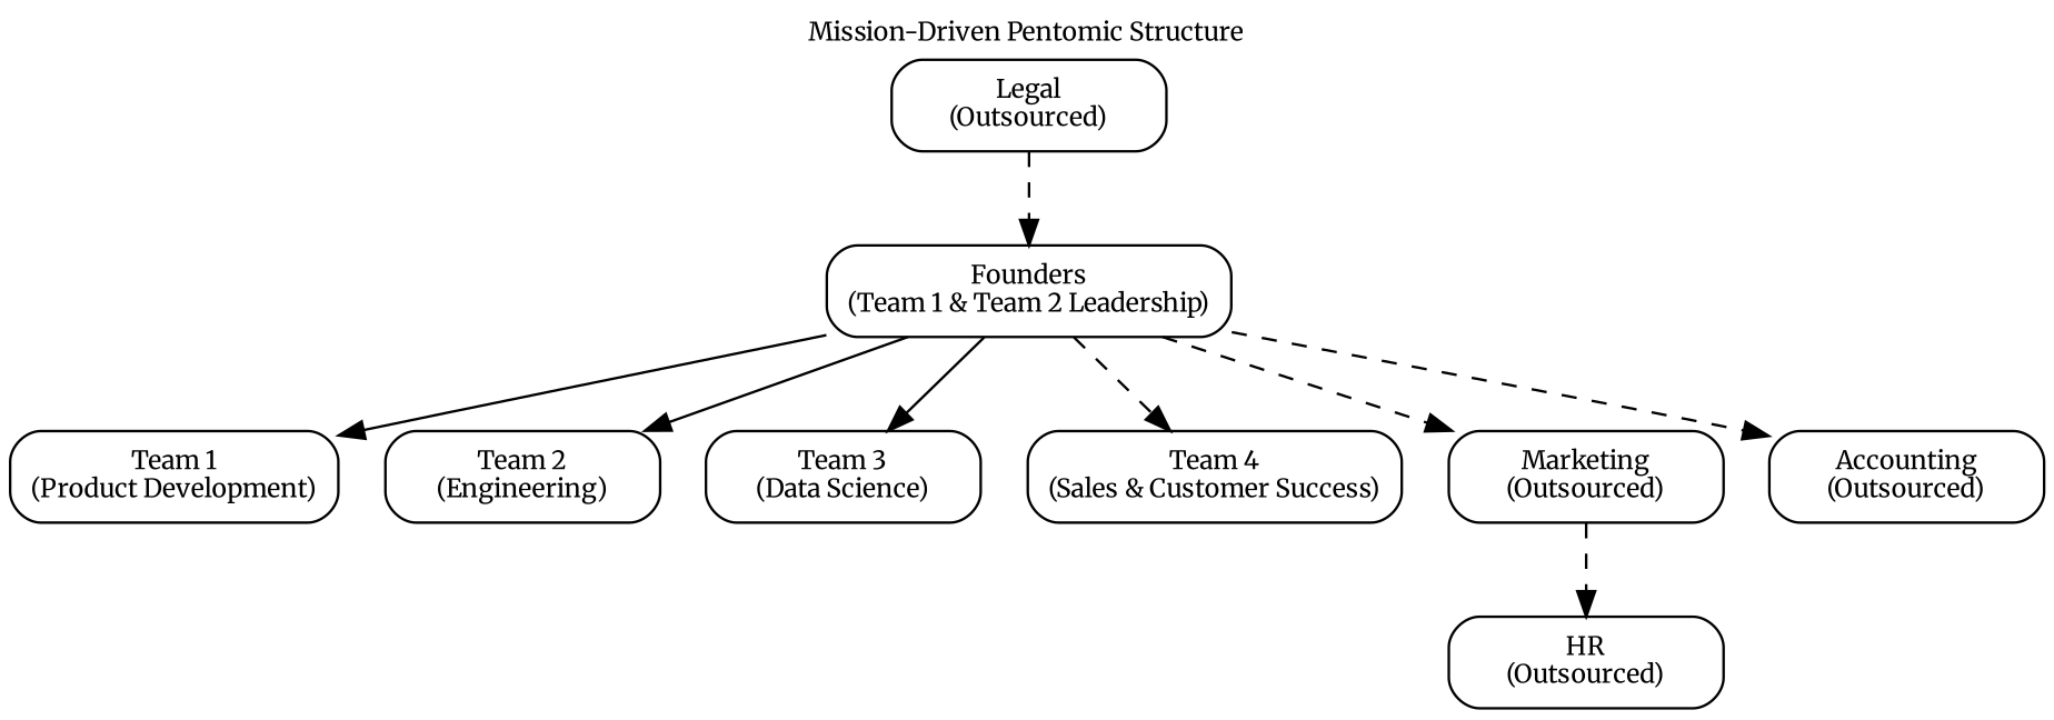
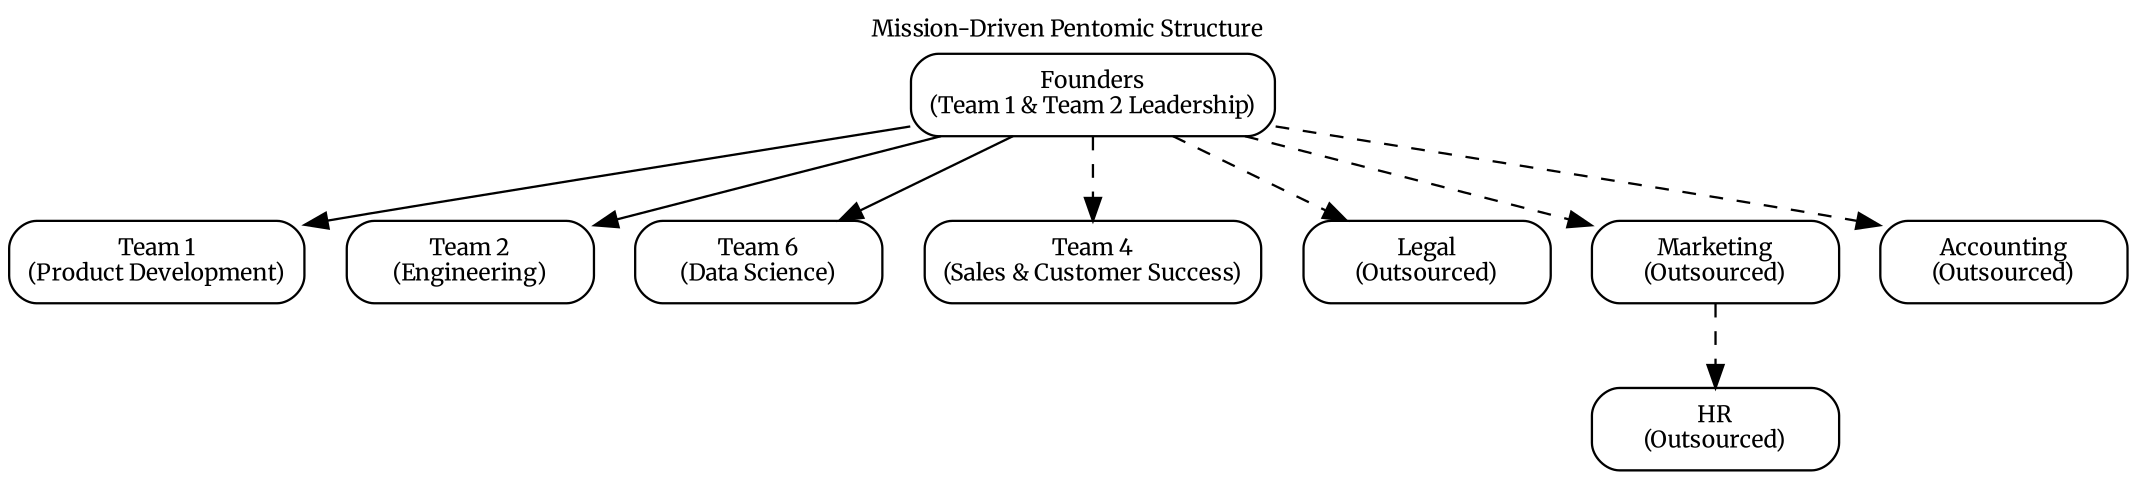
  digraph {
    fontname=Merriweather
    fontsize=10
    label="Mission-Driven Pentomic Structure"
    labelloc=t
    rankdir=TB
    splines=polyline
    node [fontname=Merriweather fontsize=10 shape=Mrecord]
    edge [arrowhead=normal color=black fontname=Merriweather fontsize=10 labelfloat=true style=dashed]
    n1 [label="Founders\n(Team 1 & Team 2 Leadership)" width=1.5]
    n2 [label="Team 1\n(Product Development)" width=1.5]
    n3 [label="Team 2\n(Engineering)" width=1.5]
-   n4 [label="Team 3\n(Data Science)" width=1.5]
+   n4 [label="Team 6\n(Data Science)" width=1.5]
    n5 [label="Team 4\n(Sales & Customer Success)" width=1.5]
    n6 [label="Legal\n(Outsourced)" width=1.5]
    n7 [label="Marketing\n(Outsourced)" width=1.5]
    n8 [label="Accounting\n(Outsourced)" width=1.5]
    n9 [label="HR\n(Outsourced)" width=1.5]
    n1 -> n2 [style=""]
    n1 -> n3 [style=""]
    n1 -> n4 [style=""]
    n1 -> n5
-   n6 -> n1
+   n1 -> n6
    n1 -> n7
    n1 -> n8
    n7 -> n9
  }
